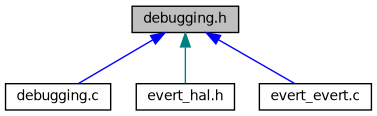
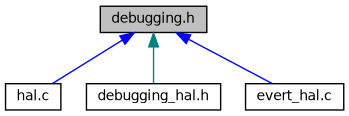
  digraph {
    node [color=black fillcolor=white fontname=Helvetica fontsize=10 shape=record style=filled]
    edge [color=blue dir=back fontname=Helvetica fontsize=10 labelfontname=Helvetica labelfontsize=10 style=solid]
    n1 [fillcolor=grey75 fontcolor=black height=0.2 label="debugging.h" width=0.4]
-   n2 [height=0.2 label="debugging.c" width=0.4]
-   n3 [height=0.2 label="evert_hal.h" width=0.4]
-   n4 [height=0.2 label="evert_evert.c" width=0.4]
+   n2 [height=0.2 label="hal.c" width=0.4]
+   n3 [height=0.2 label="debugging_hal.h" width=0.4]
+   n4 [height=0.2 label="evert_hal.c" width=0.4]
    n1 -> n2
    n1 -> n3 [color=teal]
    n1 -> n4
  }
